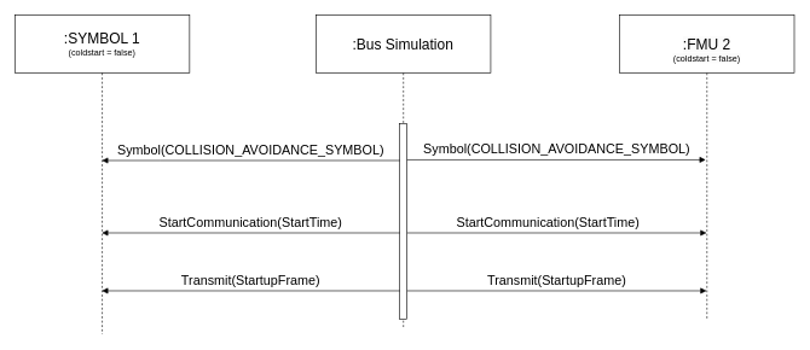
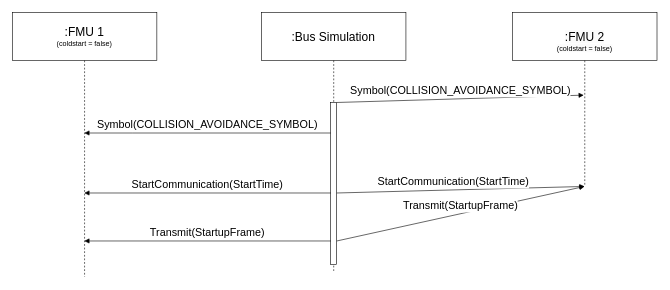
  <mxCell id="0" />
  <mxCell id="1" parent="0" />
- <mxCell id="2" value="&lt;font style=&quot;&quot;&gt;&lt;span style=&quot;font-size: 20px;&quot;&gt;:SYMBOL 1&lt;/span&gt;&lt;br&gt;&lt;font style=&quot;font-size: 12px;&quot;&gt;(coldstart = false)&lt;/font&gt;&lt;br&gt;&lt;/font&gt;" style="shape=umlLifeline;perimeter=lifelinePerimeter;whiteSpace=wrap;html=1;container=1;dropTarget=0;collapsible=0;recursiveResize=0;outlineConnect=0;portConstraint=eastwest;newEdgeStyle={&quot;curved&quot;:0,&quot;rounded&quot;:0};size=80;" parent="1" vertex="1"><mxGeometry x="20" y="20.13" width="241" height="440.87" as="geometry" /></mxCell>
- <mxCell id="3" value="&lt;br&gt;&lt;span style=&quot;color: rgb(0, 0, 0); font-family: Helvetica; font-size: 20px; font-style: normal; font-variant-ligatures: normal; font-variant-caps: normal; font-weight: 400; letter-spacing: normal; orphans: 2; text-align: center; text-indent: 0px; text-transform: none; widows: 2; word-spacing: 0px; -webkit-text-stroke-width: 0px; background-color: rgb(251, 251, 251); text-decoration-thickness: initial; text-decoration-style: initial; text-decoration-color: initial; float: none; display: inline !important;&quot;&gt;:FMU 2&lt;/span&gt;&lt;br style=&quot;border-color: var(--border-color); color: rgb(0, 0, 0); font-family: Helvetica; font-size: 20px; font-style: normal; font-variant-ligatures: normal; font-variant-caps: normal; font-weight: 400; letter-spacing: normal; orphans: 2; text-align: center; text-indent: 0px; text-transform: none; widows: 2; word-spacing: 0px; -webkit-text-stroke-width: 0px; background-color: rgb(251, 251, 251); text-decoration-thickness: initial; text-decoration-style: initial; text-decoration-color: initial;&quot;&gt;&lt;span style=&quot;color: rgb(0, 0, 0); font-family: Helvetica; font-style: normal; font-variant-ligatures: normal; font-variant-caps: normal; font-weight: 400; letter-spacing: normal; orphans: 2; text-align: center; text-indent: 0px; text-transform: none; widows: 2; word-spacing: 0px; -webkit-text-stroke-width: 0px; background-color: rgb(251, 251, 251); text-decoration-thickness: initial; text-decoration-style: initial; text-decoration-color: initial; float: none; display: inline !important;&quot;&gt;&lt;font style=&quot;font-size: 12px;&quot;&gt;(coldstart = false)&lt;/font&gt;&lt;/span&gt;" style="shape=umlLifeline;perimeter=lifelinePerimeter;whiteSpace=wrap;html=1;container=1;dropTarget=0;collapsible=0;recursiveResize=0;outlineConnect=0;portConstraint=eastwest;newEdgeStyle={&quot;curved&quot;:0,&quot;rounded&quot;:0};size=80;" parent="1" vertex="1"><mxGeometry x="854" y="20.13" width="240.83" height="420.87" as="geometry" /></mxCell>
+ <mxCell id="2" value="&lt;font style=&quot;&quot;&gt;&lt;span style=&quot;font-size: 20px;&quot;&gt;:FMU 1&lt;/span&gt;&lt;br&gt;&lt;font style=&quot;font-size: 12px;&quot;&gt;(coldstart = false)&lt;/font&gt;&lt;br&gt;&lt;/font&gt;" style="shape=umlLifeline;perimeter=lifelinePerimeter;whiteSpace=wrap;html=1;container=1;dropTarget=0;collapsible=0;recursiveResize=0;outlineConnect=0;portConstraint=eastwest;newEdgeStyle={&quot;curved&quot;:0,&quot;rounded&quot;:0};size=80;" parent="1" vertex="1"><mxGeometry x="20" y="20.13" width="241" height="440.87" as="geometry" /></mxCell>
+ <mxCell id="3" value="&lt;br&gt;&lt;span style=&quot;color: rgb(0, 0, 0); font-family: Helvetica; font-size: 20px; font-style: normal; font-variant-ligatures: normal; font-variant-caps: normal; font-weight: 400; letter-spacing: normal; orphans: 2; text-align: center; text-indent: 0px; text-transform: none; widows: 2; word-spacing: 0px; -webkit-text-stroke-width: 0px; background-color: rgb(251, 251, 251); text-decoration-thickness: initial; text-decoration-style: initial; text-decoration-color: initial; float: none; display: inline !important;&quot;&gt;:FMU 2&lt;/span&gt;&lt;br style=&quot;border-color: var(--border-color); color: rgb(0, 0, 0); font-family: Helvetica; font-size: 20px; font-style: normal; font-variant-ligatures: normal; font-variant-caps: normal; font-weight: 400; letter-spacing: normal; orphans: 2; text-align: center; text-indent: 0px; text-transform: none; widows: 2; word-spacing: 0px; -webkit-text-stroke-width: 0px; background-color: rgb(251, 251, 251); text-decoration-thickness: initial; text-decoration-style: initial; text-decoration-color: initial;&quot;&gt;&lt;span style=&quot;color: rgb(0, 0, 0); font-family: Helvetica; font-style: normal; font-variant-ligatures: normal; font-variant-caps: normal; font-weight: 400; letter-spacing: normal; orphans: 2; text-align: center; text-indent: 0px; text-transform: none; widows: 2; word-spacing: 0px; -webkit-text-stroke-width: 0px; background-color: rgb(251, 251, 251); text-decoration-thickness: initial; text-decoration-style: initial; text-decoration-color: initial; float: none; display: inline !important;&quot;&gt;&lt;font style=&quot;font-size: 12px;&quot;&gt;(coldstart = false)&lt;/font&gt;&lt;/span&gt;" style="shape=umlLifeline;perimeter=lifelinePerimeter;whiteSpace=wrap;html=1;container=1;dropTarget=0;collapsible=0;recursiveResize=0;outlineConnect=0;portConstraint=eastwest;newEdgeStyle={&quot;curved&quot;:0,&quot;rounded&quot;:0};size=80;" parent="1" vertex="1"><mxGeometry x="854" y="20.13" width="240.83" height="290" as="geometry" /></mxCell>
  <mxCell id="4" value="&lt;font style=&quot;font-size: 20px;&quot;&gt;:Bus Simulation&lt;/font&gt;" style="shape=umlLifeline;perimeter=lifelinePerimeter;whiteSpace=wrap;html=1;container=1;dropTarget=0;collapsible=0;recursiveResize=0;outlineConnect=0;portConstraint=eastwest;newEdgeStyle={&quot;curved&quot;:0,&quot;rounded&quot;:0};size=80;" parent="1" vertex="1"><mxGeometry x="435.42" y="20.13" width="240.83" height="430.87" as="geometry" /></mxCell>
  <mxCell id="5" value="" style="ellipse;whiteSpace=wrap;html=1;align=center;aspect=fixed;fillColor=none;strokeColor=none;resizable=0;perimeter=centerPerimeter;rotatable=0;allowArrows=0;points=[];outlineConnect=1;" parent="4" vertex="1"><mxGeometry x="180.46" y="280" width="10" height="10" as="geometry" /></mxCell>
  <mxCell id="6" value="" style="html=1;points=[[0,0,0,0,5],[0,1,0,0,-5],[1,0,0,0,5],[1,1,0,0,-5]];perimeter=orthogonalPerimeter;outlineConnect=0;targetShapes=umlLifeline;portConstraint=eastwest;newEdgeStyle={&quot;curved&quot;:0,&quot;rounded&quot;:0};fillColor=default;" parent="4" vertex="1"><mxGeometry x="115.41" y="150" width="10" height="270" as="geometry" /></mxCell>
  <mxCell id="7" value="&lt;font style=&quot;font-size: 18px;&quot;&gt;Symbol(COLLISION_AVOIDANCE_SYMBOL)&lt;/font&gt;" style="html=1;verticalAlign=bottom;endArrow=block;curved=0;rounded=0;" parent="1" target="2" edge="1"><mxGeometry width="80" relative="1" as="geometry"><mxPoint x="551" y="221" as="sourcePoint" /><mxPoint x="554.925" y="221" as="targetPoint" /><Array as="points"><mxPoint x="221" y="221" /></Array></mxGeometry></mxCell>
  <mxCell id="8" value="&lt;span style=&quot;font-size: 18px;&quot;&gt;Symbol(COLLISION_AVOIDANCE_SYMBOL)&lt;/span&gt;" style="html=1;verticalAlign=bottom;endArrow=block;curved=0;rounded=0;entryX=0.493;entryY=0.475;entryDx=0;entryDy=0;entryPerimeter=0;" parent="1" edge="1" target="3" source="6"><mxGeometry width="80" relative="1" as="geometry"><mxPoint x="571" y="221" as="sourcePoint" /><mxPoint x="951" y="221" as="targetPoint" /><mxPoint as="offset" /></mxGeometry></mxCell>
  <mxCell id="9" value="&lt;span style=&quot;font-size: 18px;&quot;&gt;StartCommunication(StartTime)&lt;/span&gt;" style="html=1;verticalAlign=bottom;endArrow=block;curved=0;rounded=0;" parent="1" edge="1" target="2"><mxGeometry width="80" relative="1" as="geometry"><mxPoint x="551" y="321" as="sourcePoint" /><mxPoint x="171" y="321" as="targetPoint" /><Array as="points" /></mxGeometry></mxCell>
  <mxCell id="10" value="&lt;span style=&quot;font-size: 18px;&quot;&gt;StartCommunication(StartTime)&lt;/span&gt;" style="html=1;verticalAlign=bottom;endArrow=block;curved=0;rounded=0;" parent="1" edge="1" target="3"><mxGeometry x="-0.062" width="80" relative="1" as="geometry"><mxPoint x="561" y="321" as="sourcePoint" /><mxPoint x="954.755" y="321" as="targetPoint" /><Array as="points" /><mxPoint as="offset" /></mxGeometry></mxCell>
  <mxCell id="11" value="&lt;span style=&quot;font-size: 18px;&quot;&gt;Transmit(StartupFrame)&lt;/span&gt;" style="html=1;verticalAlign=bottom;endArrow=block;curved=0;rounded=0;" parent="1" edge="1" target="2"><mxGeometry width="80" relative="1" as="geometry"><mxPoint x="551" y="401" as="sourcePoint" /><mxPoint x="171" y="401" as="targetPoint" /><Array as="points" /></mxGeometry></mxCell>
  <mxCell id="12" value="&lt;span style=&quot;font-size: 18px;&quot;&gt;Transmit(StartupFrame)&lt;/span&gt;" style="html=1;verticalAlign=bottom;endArrow=block;curved=0;rounded=0;startArrow=none;" parent="1" edge="1" target="3"><mxGeometry width="80" relative="1" as="geometry"><mxPoint x="561" y="401" as="sourcePoint" /><mxPoint x="951" y="401" as="targetPoint" /><Array as="points" /></mxGeometry></mxCell>
  <mxCell id="13" value="" style="html=1;verticalAlign=bottom;endArrow=none;curved=0;rounded=0;" parent="1" edge="1"><mxGeometry width="80" relative="1" as="geometry"><mxPoint x="555.84" y="401" as="sourcePoint" /><mxPoint x="555.84" y="401" as="targetPoint" /><Array as="points" /></mxGeometry></mxCell>
